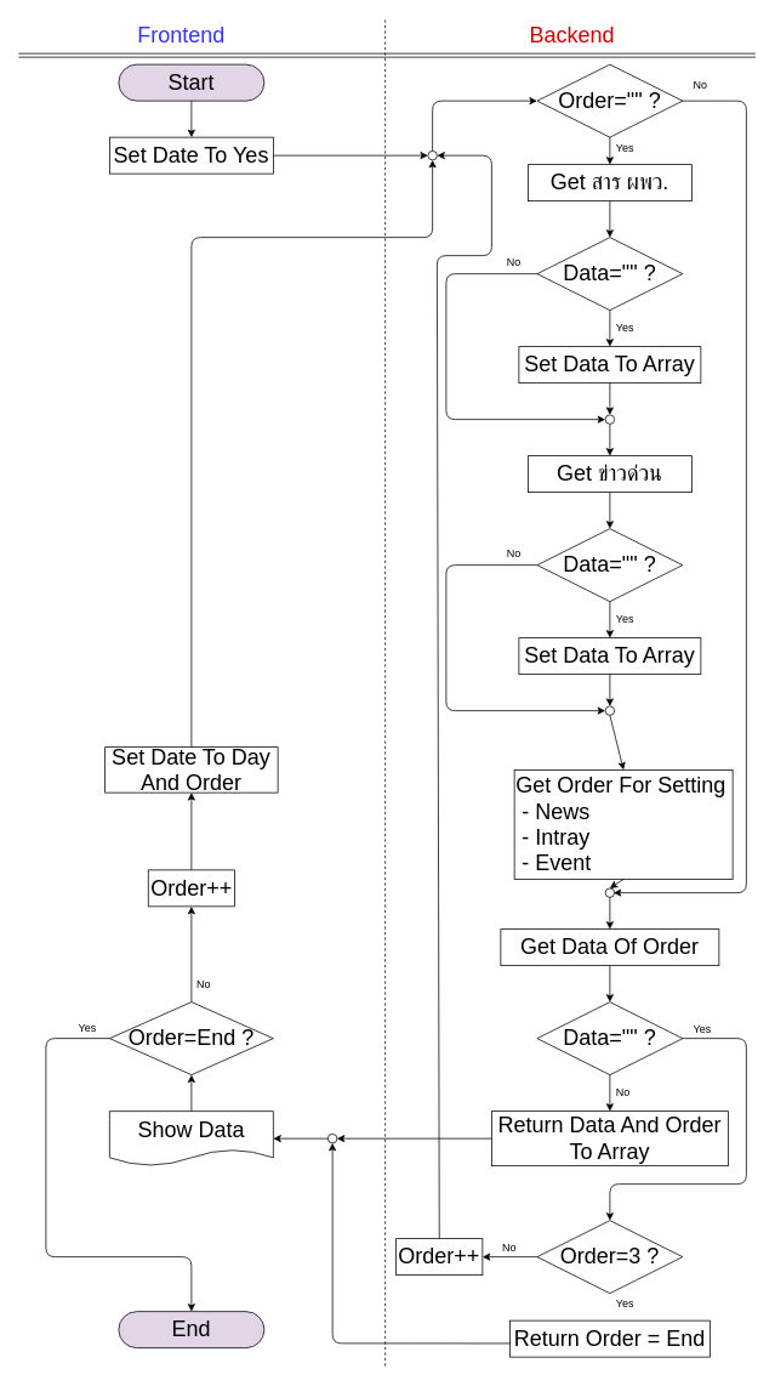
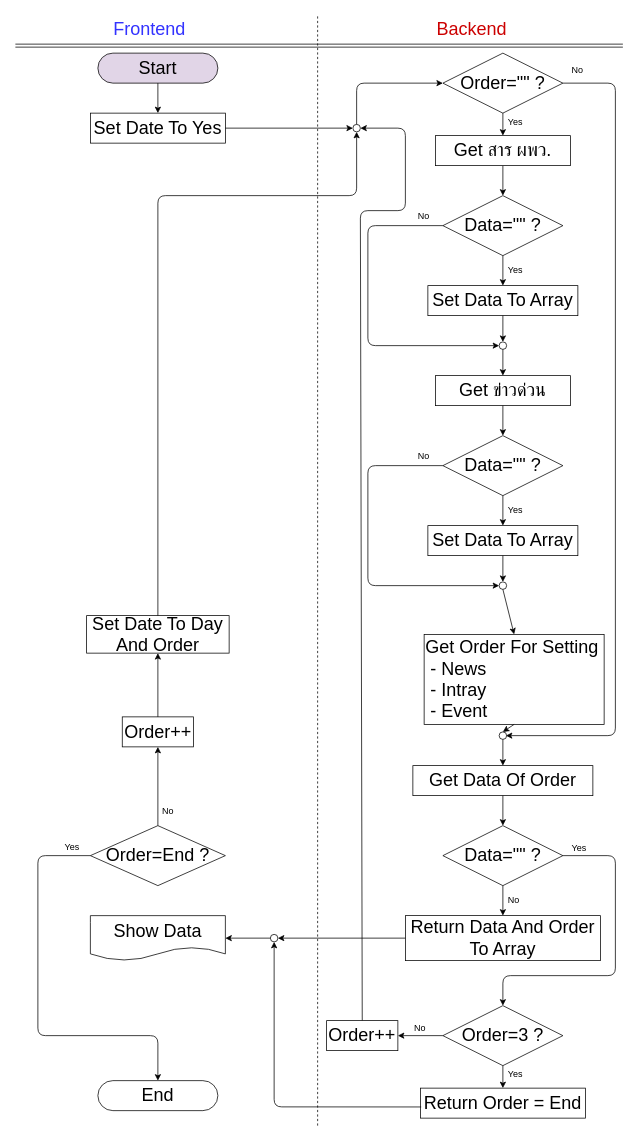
  <mxCell id="0" />
  <mxCell id="1" parent="0" />
  <mxCell id="2" value="&lt;font style=&quot;font-size: 24px&quot;&gt;Start&lt;/font&gt;" style="rounded=1;whiteSpace=wrap;html=1;arcSize=50;fillColor=#e1d5e7;" parent="1" vertex="1"><mxGeometry x="130" y="70" width="160" height="40" as="geometry" /></mxCell>
  <mxCell id="3" value="" style="endArrow=none;dashed=1;html=1;" parent="1" edge="1"><mxGeometry width="50" height="50" relative="1" as="geometry"><mxPoint x="423" y="1500" as="sourcePoint" /><mxPoint x="423" as="targetPoint" y="20" /></mxGeometry></mxCell>
  <mxCell id="4" value="" style="shape=link;html=1;" parent="1" edge="1"><mxGeometry width="50" height="50" relative="1" as="geometry"><mxPoint x="20" y="60" as="sourcePoint" /><mxPoint x="830" y="60" as="targetPoint" /></mxGeometry></mxCell>
  <mxCell id="5" value="&lt;font style=&quot;font-size: 24px&quot;&gt;Frontend&lt;/font&gt;" style="text;html=1;resizable=0;points=[];autosize=1;align=left;verticalAlign=top;spacingTop=-4;fontColor=#3333FF;" parent="1" vertex="1"><mxGeometry x="149" y="21" width="110" height="20" as="geometry" /></mxCell>
  <mxCell id="6" value="&lt;font style=&quot;font-size: 24px&quot;&gt;Backend&lt;/font&gt;" style="text;html=1;resizable=0;points=[];autosize=1;align=left;verticalAlign=top;spacingTop=-4;fontColor=#CC0000;" parent="1" vertex="1"><mxGeometry x="580" y="21" width="110" height="20" as="geometry" /></mxCell>
  <mxCell id="7" value="" style="endArrow=classic;html=1;fontColor=#000000;exitX=0.5;exitY=1;exitDx=0;exitDy=0;entryX=0.5;entryY=0;entryDx=0;entryDy=0;" parent="1" source="2" edge="1"><mxGeometry width="50" height="50" relative="1" as="geometry"><mxPoint x="330" y="175" as="sourcePoint" /><mxPoint x="210" y="150" as="targetPoint" /></mxGeometry></mxCell>
  <mxCell id="8" value="&lt;font style=&quot;font-size: 24px&quot;&gt;Set Date To Yes&lt;/font&gt;" style="rounded=0;whiteSpace=wrap;html=1;fontColor=#000000;" parent="1" vertex="1"><mxGeometry x="120" y="150" width="180" height="40" as="geometry" /></mxCell>
  <mxCell id="9" value="" style="endArrow=classic;html=1;fontColor=#000000;exitX=1;exitY=0.5;exitDx=0;exitDy=0;" parent="1" source="8" edge="1"><mxGeometry width="50" height="50" relative="1" as="geometry"><mxPoint x="340" y="180" as="sourcePoint" /><mxPoint x="470" y="170" as="targetPoint" /></mxGeometry></mxCell>
  <mxCell id="10" value="&lt;font style=&quot;font-size: 24px&quot;&gt;Set Data To Array&lt;/font&gt;" style="rounded=0;whiteSpace=wrap;html=1;fontColor=#000000;" parent="1" vertex="1"><mxGeometry x="570" y="380" width="200" height="40" as="geometry" /></mxCell>
  <mxCell id="11" value="&lt;font style=&quot;font-size: 24px&quot;&gt;Data=&quot;&quot; ?&lt;/font&gt;" style="rhombus;whiteSpace=wrap;html=1;fontColor=#000000;" parent="1" vertex="1"><mxGeometry x="590" y="260" width="160" height="80" as="geometry" /></mxCell>
  <mxCell id="12" value="" style="endArrow=classic;html=1;fontColor=#000000;exitX=0.5;exitY=1;exitDx=0;exitDy=0;entryX=0.5;entryY=0;entryDx=0;entryDy=0;" parent="1" source="13" target="11" edge="1"><mxGeometry width="50" height="50" relative="1" as="geometry"><mxPoint x="490" y="280" as="sourcePoint" /><mxPoint x="540" y="230" as="targetPoint" /></mxGeometry></mxCell>
  <mxCell id="13" value="&lt;font style=&quot;font-size: 24px&quot;&gt;Get สาร ผพว.&lt;/font&gt;" style="rounded=0;whiteSpace=wrap;html=1;fontColor=#000000;" parent="1" vertex="1"><mxGeometry x="580" y="180" width="180" height="40" as="geometry" /></mxCell>
  <mxCell id="14" value="" style="endArrow=classic;html=1;fontColor=#000000;exitX=0.5;exitY=1;exitDx=0;exitDy=0;" parent="1" source="11" target="10" edge="1"><mxGeometry width="50" height="50" relative="1" as="geometry"><mxPoint x="460" y="350" as="sourcePoint" /><mxPoint x="510" y="300" as="targetPoint" /></mxGeometry></mxCell>
  <mxCell id="15" value="&lt;font style=&quot;font-size: 24px&quot;&gt;Get ข่าวด่วน&lt;/font&gt;" style="rounded=0;whiteSpace=wrap;html=1;fontColor=#000000;" parent="1" vertex="1"><mxGeometry x="580" y="500" width="180" height="40" as="geometry" /></mxCell>
  <mxCell id="16" value="" style="endArrow=classic;html=1;fontColor=#000000;exitX=0.5;exitY=1;exitDx=0;exitDy=0;entryX=0.5;entryY=0;entryDx=0;entryDy=0;" parent="1" source="10" target="17" edge="1"><mxGeometry width="50" height="50" relative="1" as="geometry"><mxPoint x="680" y="350" as="sourcePoint" /><mxPoint x="670" y="460" as="targetPoint" /></mxGeometry></mxCell>
  <mxCell id="17" value="" style="ellipse;whiteSpace=wrap;html=1;aspect=fixed;fontColor=#000000;" parent="1" vertex="1"><mxGeometry x="665" y="455" width="10" height="10" as="geometry" /></mxCell>
  <mxCell id="18" value="" style="endArrow=classic;html=1;fontColor=#000000;exitX=0;exitY=0.5;exitDx=0;exitDy=0;entryX=0;entryY=0.5;entryDx=0;entryDy=0;" parent="1" source="11" target="17" edge="1"><mxGeometry width="50" height="50" relative="1" as="geometry"><mxPoint x="490" y="530" as="sourcePoint" /><mxPoint x="540" y="480" as="targetPoint" /><Array as="points"><mxPoint x="490" y="300" /><mxPoint x="490" y="460" /></Array></mxGeometry></mxCell>
  <mxCell id="19" value="Yes" style="text;html=1;resizable=0;points=[];autosize=1;align=left;verticalAlign=top;spacingTop=-4;fontColor=#000000;" parent="1" vertex="1"><mxGeometry x="675" y="350" width="40" height="20" as="geometry" /></mxCell>
  <mxCell id="20" value="No" style="text;html=1;resizable=0;points=[];autosize=1;align=left;verticalAlign=top;spacingTop=-4;fontColor=#000000;" parent="1" vertex="1"><mxGeometry x="555" y="277" width="30" height="20" as="geometry" /></mxCell>
  <mxCell id="21" value="" style="endArrow=classic;html=1;fontColor=#000000;entryX=0.5;entryY=0;entryDx=0;entryDy=0;" parent="1" target="15" edge="1"><mxGeometry width="50" height="50" relative="1" as="geometry"><mxPoint x="670" y="465" as="sourcePoint" /><mxPoint x="680" y="465" as="targetPoint" /></mxGeometry></mxCell>
  <mxCell id="22" value="&lt;font style=&quot;font-size: 24px&quot;&gt;Set Data To Array&lt;/font&gt;" style="rounded=0;whiteSpace=wrap;html=1;fontColor=#000000;" parent="1" vertex="1"><mxGeometry x="570" y="700" width="200" height="40" as="geometry" /></mxCell>
  <mxCell id="23" value="&lt;font style=&quot;font-size: 24px&quot;&gt;Data=&quot;&quot; ?&lt;/font&gt;" style="rhombus;whiteSpace=wrap;html=1;fontColor=#000000;" parent="1" vertex="1"><mxGeometry x="590" y="580" width="160" height="80" as="geometry" /></mxCell>
  <mxCell id="24" value="" style="endArrow=classic;html=1;fontColor=#000000;exitX=0.5;exitY=1;exitDx=0;exitDy=0;entryX=0.5;entryY=0;entryDx=0;entryDy=0;" parent="1" target="23" edge="1"><mxGeometry width="50" height="50" relative="1" as="geometry"><mxPoint x="670" y="540" as="sourcePoint" /><mxPoint x="540" y="550" as="targetPoint" /></mxGeometry></mxCell>
  <mxCell id="25" value="" style="endArrow=classic;html=1;fontColor=#000000;exitX=0.5;exitY=1;exitDx=0;exitDy=0;" parent="1" source="23" target="22" edge="1"><mxGeometry width="50" height="50" relative="1" as="geometry"><mxPoint x="460" y="670" as="sourcePoint" /><mxPoint x="510" y="620" as="targetPoint" /></mxGeometry></mxCell>
  <mxCell id="26" value="&lt;font style=&quot;font-size: 24px&quot;&gt;Get Order For Setting&lt;br&gt;&amp;nbsp;- News&lt;br&gt;&amp;nbsp;- Intray&lt;br&gt;&amp;nbsp;- Event&lt;br&gt;&lt;/font&gt;" style="rounded=0;whiteSpace=wrap;html=1;fontColor=#000000;align=left;" parent="1" vertex="1"><mxGeometry x="565" y="845" width="240" height="120" as="geometry" /></mxCell>
  <mxCell id="27" value="" style="endArrow=classic;html=1;fontColor=#000000;exitX=0.5;exitY=1;exitDx=0;exitDy=0;entryX=0.5;entryY=0;entryDx=0;entryDy=0;" parent="1" source="22" target="28" edge="1"><mxGeometry width="50" height="50" relative="1" as="geometry"><mxPoint x="680" y="670" as="sourcePoint" /><mxPoint x="670" y="780" as="targetPoint" /></mxGeometry></mxCell>
  <mxCell id="28" value="" style="ellipse;whiteSpace=wrap;html=1;aspect=fixed;fontColor=#000000;" parent="1" vertex="1"><mxGeometry x="665" y="775" width="10" height="10" as="geometry" /></mxCell>
  <mxCell id="29" value="" style="endArrow=classic;html=1;fontColor=#000000;exitX=0;exitY=0.5;exitDx=0;exitDy=0;entryX=0;entryY=0.5;entryDx=0;entryDy=0;" parent="1" source="23" target="28" edge="1"><mxGeometry width="50" height="50" relative="1" as="geometry"><mxPoint x="490" y="850" as="sourcePoint" /><mxPoint x="540" y="800" as="targetPoint" /><Array as="points"><mxPoint x="490" y="620" /><mxPoint x="490" y="780" /></Array></mxGeometry></mxCell>
  <mxCell id="30" value="Yes" style="text;html=1;resizable=0;points=[];autosize=1;align=left;verticalAlign=top;spacingTop=-4;fontColor=#000000;" parent="1" vertex="1"><mxGeometry x="675" y="670" width="40" height="20" as="geometry" /></mxCell>
  <mxCell id="31" value="No" style="text;html=1;resizable=0;points=[];autosize=1;align=left;verticalAlign=top;spacingTop=-4;fontColor=#000000;" parent="1" vertex="1"><mxGeometry x="555" y="597" width="30" height="20" as="geometry" /></mxCell>
  <mxCell id="32" value="" style="endArrow=classic;html=1;fontColor=#000000;entryX=0.5;entryY=0;entryDx=0;entryDy=0;" parent="1" target="26" edge="1"><mxGeometry width="50" height="50" relative="1" as="geometry"><mxPoint x="670" y="785" as="sourcePoint" /><mxPoint x="680" y="785" as="targetPoint" /></mxGeometry></mxCell>
  <mxCell id="33" value="&lt;font style=&quot;font-size: 24px&quot;&gt;Get Data Of Order&lt;/font&gt;" style="rounded=0;whiteSpace=wrap;html=1;fontColor=#000000;" parent="1" vertex="1"><mxGeometry x="550" y="1020" width="240" height="40" as="geometry" /></mxCell>
  <mxCell id="34" value="" style="endArrow=classic;html=1;fontColor=#000000;exitX=0.5;exitY=1;exitDx=0;exitDy=0;entryX=0.5;entryY=0;entryDx=0;entryDy=0;" parent="1" source="26" target="50" edge="1"><mxGeometry width="50" height="50" relative="1" as="geometry"><mxPoint x="680" y="430" as="sourcePoint" /><mxPoint x="670" y="970" as="targetPoint" /></mxGeometry></mxCell>
  <mxCell id="35" value="&lt;font style=&quot;font-size: 24px&quot;&gt;Return Data And Order &lt;br&gt;To Array&lt;/font&gt;" style="rounded=0;whiteSpace=wrap;html=1;fontColor=#000000;" parent="1" vertex="1"><mxGeometry x="540" y="1220" width="260" height="60" as="geometry" /></mxCell>
  <mxCell id="36" value="&lt;font style=&quot;font-size: 24px&quot;&gt;Data=&quot;&quot; ?&lt;/font&gt;" style="rhombus;whiteSpace=wrap;html=1;fontColor=#000000;" parent="1" vertex="1"><mxGeometry x="590" y="1100" width="160" height="80" as="geometry" /></mxCell>
  <mxCell id="37" value="" style="endArrow=classic;html=1;fontColor=#000000;exitX=0.5;exitY=1;exitDx=0;exitDy=0;entryX=0.5;entryY=0;entryDx=0;entryDy=0;" parent="1" target="36" edge="1"><mxGeometry width="50" height="50" relative="1" as="geometry"><mxPoint x="670" y="1060" as="sourcePoint" /><mxPoint x="540" y="1070" as="targetPoint" /></mxGeometry></mxCell>
  <mxCell id="38" value="" style="endArrow=classic;html=1;fontColor=#000000;exitX=0.5;exitY=1;exitDx=0;exitDy=0;" parent="1" source="36" target="35" edge="1"><mxGeometry width="50" height="50" relative="1" as="geometry"><mxPoint x="460" y="1190" as="sourcePoint" /><mxPoint x="510" y="1140" as="targetPoint" /></mxGeometry></mxCell>
  <mxCell id="39" value="No" style="text;html=1;resizable=0;points=[];autosize=1;align=left;verticalAlign=top;spacingTop=-4;fontColor=#000000;" parent="1" vertex="1"><mxGeometry x="675" y="1190" width="30" height="20" as="geometry" /></mxCell>
  <mxCell id="40" value="&lt;font style=&quot;font-size: 24px&quot;&gt;Show Data&lt;/font&gt;" style="shape=document;whiteSpace=wrap;html=1;boundedLbl=1;fontColor=#000000;" parent="1" vertex="1"><mxGeometry x="120" y="1220" width="180" height="60" as="geometry" /></mxCell>
  <mxCell id="41" value="" style="endArrow=classic;html=1;fontColor=#000000;exitX=0;exitY=0.5;exitDx=0;exitDy=0;" parent="1" source="35" edge="1"><mxGeometry width="50" height="50" relative="1" as="geometry"><mxPoint x="20" y="1410" as="sourcePoint" /><mxPoint x="370" y="1250" as="targetPoint" /></mxGeometry></mxCell>
  <mxCell id="42" value="&lt;font style=&quot;font-size: 24px&quot;&gt;Order=&quot;&quot; ?&lt;/font&gt;" style="rhombus;whiteSpace=wrap;html=1;fontColor=#000000;" parent="1" vertex="1"><mxGeometry x="590" y="70" width="160" height="80" as="geometry" /></mxCell>
  <mxCell id="43" value="&lt;font style=&quot;font-size: 24px&quot;&gt;Set Date To Day And Order&lt;/font&gt;" style="rounded=0;whiteSpace=wrap;html=1;fontColor=#000000;" parent="1" vertex="1"><mxGeometry x="115" y="820" width="190" height="50" as="geometry" /></mxCell>
- <mxCell id="44" value="" style="endArrow=classic;html=1;fontColor=#000000;exitX=0.5;exitY=0;exitDx=0;exitDy=0;entryX=0.5;entryY=1;entryDx=0;entryDy=0;" parent="1" source="40" target="67" edge="1"><mxGeometry width="50" height="50" relative="1" as="geometry"><mxPoint x="50" y="1127" as="sourcePoint" /><mxPoint x="100" y="1077" as="targetPoint" /></mxGeometry></mxCell>
  <mxCell id="45" value="" style="ellipse;whiteSpace=wrap;html=1;aspect=fixed;fontColor=#000000;" parent="1" vertex="1"><mxGeometry x="470" y="165" width="10" height="10" as="geometry" /></mxCell>
  <mxCell id="46" value="" style="endArrow=classic;html=1;fontColor=#000000;exitX=0.5;exitY=0;exitDx=0;exitDy=0;entryX=0.5;entryY=1;entryDx=0;entryDy=0;" parent="1" source="43" target="45" edge="1"><mxGeometry width="50" height="50" relative="1" as="geometry"><mxPoint x="185" y="990" as="sourcePoint" /><mxPoint x="235" y="940" as="targetPoint" /><Array as="points"><mxPoint x="210" y="260" /><mxPoint x="475" y="260" /></Array></mxGeometry></mxCell>
  <mxCell id="47" value="" style="endArrow=classic;html=1;fontColor=#000000;exitX=0.5;exitY=0;exitDx=0;exitDy=0;entryX=0;entryY=0.5;entryDx=0;entryDy=0;" parent="1" source="45" target="42" edge="1"><mxGeometry width="50" height="50" relative="1" as="geometry"><mxPoint x="475" y="125" as="sourcePoint" /><mxPoint x="525" y="75" as="targetPoint" /><Array as="points"><mxPoint x="475" y="110" /></Array></mxGeometry></mxCell>
  <mxCell id="48" value="" style="endArrow=classic;html=1;fontColor=#000000;exitX=0.5;exitY=1;exitDx=0;exitDy=0;" parent="1" source="42" edge="1"><mxGeometry width="50" height="50" relative="1" as="geometry"><mxPoint x="680" y="230" as="sourcePoint" /><mxPoint x="670" y="180" as="targetPoint" /></mxGeometry></mxCell>
  <mxCell id="49" value="Yes" style="text;html=1;resizable=0;points=[];autosize=1;align=left;verticalAlign=top;spacingTop=-4;fontColor=#000000;" parent="1" vertex="1"><mxGeometry x="675" y="152" width="40" height="20" as="geometry" /></mxCell>
  <mxCell id="50" value="" style="ellipse;whiteSpace=wrap;html=1;aspect=fixed;fontColor=#000000;" parent="1" vertex="1"><mxGeometry x="665" y="975" width="10" height="10" as="geometry" /></mxCell>
  <mxCell id="51" value="" style="endArrow=classic;html=1;fontColor=#000000;exitX=0.5;exitY=1;exitDx=0;exitDy=0;entryX=0.5;entryY=0;entryDx=0;entryDy=0;" parent="1" source="50" target="33" edge="1"><mxGeometry width="50" height="50" relative="1" as="geometry"><mxPoint x="680" y="950" as="sourcePoint" /><mxPoint x="680" y="985" as="targetPoint" /></mxGeometry></mxCell>
  <mxCell id="52" value="" style="endArrow=classic;html=1;fontColor=#000000;exitX=1;exitY=0.5;exitDx=0;exitDy=0;" parent="1" source="42" edge="1"><mxGeometry width="50" height="50" relative="1" as="geometry"><mxPoint x="775" y="187" as="sourcePoint" /><mxPoint x="674" y="980" as="targetPoint" /><Array as="points"><mxPoint x="820" y="110" /><mxPoint x="820" y="980" /></Array></mxGeometry></mxCell>
  <mxCell id="53" value="No" style="text;html=1;resizable=0;points=[];autosize=1;align=left;verticalAlign=top;spacingTop=-4;fontColor=#000000;" parent="1" vertex="1"><mxGeometry x="760" y="83" width="30" height="20" as="geometry" /></mxCell>
  <mxCell id="54" value="" style="endArrow=classic;html=1;fontColor=#000000;exitX=0.5;exitY=0;exitDx=0;exitDy=0;" parent="1" source="58" edge="1"><mxGeometry width="50" height="50" relative="1" as="geometry"><mxPoint x="465" y="985" as="sourcePoint" /><mxPoint x="480" y="170" as="targetPoint" /><Array as="points"><mxPoint x="480" y="280" /><mxPoint x="540" y="280" /><mxPoint x="540" y="170" /></Array></mxGeometry></mxCell>
  <mxCell id="55" value="Yes" style="text;html=1;resizable=0;points=[];autosize=1;align=left;verticalAlign=top;spacingTop=-4;fontColor=#000000;" parent="1" vertex="1"><mxGeometry x="760" y="1120" width="40" height="20" as="geometry" /></mxCell>
  <mxCell id="56" value="" style="endArrow=classic;html=1;fontColor=#000000;exitX=1;exitY=0.5;exitDx=0;exitDy=0;entryX=0.5;entryY=0;entryDx=0;entryDy=0;" parent="1" source="36" target="57" edge="1"><mxGeometry width="50" height="50" relative="1" as="geometry"><mxPoint x="440" y="1123" as="sourcePoint" /><mxPoint x="520" y="1005.48" as="targetPoint" /><Array as="points"><mxPoint x="820" y="1140" /><mxPoint x="820" y="1300" /><mxPoint x="670" y="1300" /></Array></mxGeometry></mxCell>
  <mxCell id="57" value="&lt;font style=&quot;font-size: 24px&quot;&gt;Order=3 ?&lt;/font&gt;" style="rhombus;whiteSpace=wrap;html=1;fontColor=#000000;" parent="1" vertex="1"><mxGeometry x="590" y="1340" width="160" height="80" as="geometry" /></mxCell>
  <mxCell id="58" value="&lt;font style=&quot;font-size: 24px&quot;&gt;Order++&lt;/font&gt;" style="rounded=0;whiteSpace=wrap;html=1;fontColor=#000000;" parent="1" vertex="1"><mxGeometry x="435" y="1360" width="95" height="40" as="geometry" /></mxCell>
  <mxCell id="59" value="" style="endArrow=classic;html=1;fontColor=#000000;exitX=0;exitY=0.5;exitDx=0;exitDy=0;entryX=1;entryY=0.5;entryDx=0;entryDy=0;" parent="1" source="57" target="58" edge="1"><mxGeometry width="50" height="50" relative="1" as="geometry"><mxPoint x="20" y="1490" as="sourcePoint" /><mxPoint x="70" y="1440" as="targetPoint" /></mxGeometry></mxCell>
  <mxCell id="60" value="No" style="text;html=1;resizable=0;points=[];autosize=1;align=left;verticalAlign=top;spacingTop=-4;fontColor=#000000;" parent="1" vertex="1"><mxGeometry x="550" y="1360" width="30" height="20" as="geometry" /></mxCell>
  <mxCell id="61" value="&lt;font style=&quot;font-size: 24px&quot;&gt;Return Order = End&lt;/font&gt;" style="rounded=0;whiteSpace=wrap;html=1;fontColor=#000000;" parent="1" vertex="1"><mxGeometry x="560" y="1450" width="220" height="40" as="geometry" /></mxCell>
+ <mxCell id="62" value="" style="endArrow=classic;html=1;fontColor=#000000;exitX=0.5;exitY=1;exitDx=0;exitDy=0;entryX=0.5;entryY=0;entryDx=0;entryDy=0;" parent="1" source="57" target="61" edge="1"><mxGeometry width="50" height="50" relative="1" as="geometry"><mxPoint x="20" y="1560" as="sourcePoint" /><mxPoint x="70" y="1510" as="targetPoint" /></mxGeometry></mxCell>
  <mxCell id="63" value="" style="ellipse;whiteSpace=wrap;html=1;aspect=fixed;fontColor=#000000;" parent="1" vertex="1"><mxGeometry x="360" y="1245" width="10" height="10" as="geometry" /></mxCell>
  <mxCell id="64" value="" style="endArrow=classic;html=1;fontColor=#000000;exitX=0.005;exitY=0.628;exitDx=0;exitDy=0;exitPerimeter=0;entryX=0.5;entryY=1;entryDx=0;entryDy=0;" parent="1" source="61" target="63" edge="1"><mxGeometry width="50" height="50" relative="1" as="geometry"><mxPoint x="20" y="1560" as="sourcePoint" /><mxPoint x="70" y="1510" as="targetPoint" /><Array as="points"><mxPoint x="365" y="1475" /></Array></mxGeometry></mxCell>
  <mxCell id="65" value="" style="endArrow=classic;html=1;fontColor=#000000;exitX=0;exitY=0.5;exitDx=0;exitDy=0;entryX=1;entryY=0.5;entryDx=0;entryDy=0;" parent="1" source="63" target="40" edge="1"><mxGeometry width="50" height="50" relative="1" as="geometry"><mxPoint x="350" y="1250" as="sourcePoint" /><mxPoint x="70" y="1520" as="targetPoint" /></mxGeometry></mxCell>
  <mxCell id="66" value="Yes" style="text;html=1;resizable=0;points=[];autosize=1;align=left;verticalAlign=top;spacingTop=-4;fontColor=#000000;" parent="1" vertex="1"><mxGeometry x="675" y="1422" width="40" height="20" as="geometry" /></mxCell>
  <mxCell id="67" value="&lt;font style=&quot;font-size: 24px&quot;&gt;Order=End ?&lt;/font&gt;" style="rhombus;whiteSpace=wrap;html=1;fontColor=#000000;" parent="1" vertex="1"><mxGeometry x="120" y="1100" width="180" height="80" as="geometry" /></mxCell>
  <mxCell id="68" value="" style="endArrow=classic;html=1;fontColor=#000000;exitX=0.5;exitY=0;exitDx=0;exitDy=0;entryX=0.5;entryY=1;entryDx=0;entryDy=0;" parent="1" source="67" target="73" edge="1"><mxGeometry width="50" height="50" relative="1" as="geometry"><mxPoint x="220" y="1230" as="sourcePoint" /><mxPoint x="220" y="1190" as="targetPoint" /></mxGeometry></mxCell>
  <mxCell id="69" value="No" style="text;html=1;resizable=0;points=[];autosize=1;align=left;verticalAlign=top;spacingTop=-4;fontColor=#000000;" parent="1" vertex="1"><mxGeometry x="214" y="1071" width="30" height="20" as="geometry" /></mxCell>
- <mxCell id="70" value="&lt;font style=&quot;font-size: 24px&quot;&gt;End&lt;/font&gt;" style="rounded=1;whiteSpace=wrap;html=1;arcSize=50;fillColor=#e1d5e7;" parent="1" vertex="1"><mxGeometry x="130" y="1440" width="160" height="40" as="geometry" /></mxCell>
+ <mxCell id="70" value="&lt;font style=&quot;font-size: 24px&quot;&gt;End&lt;/font&gt;" style="rounded=1;whiteSpace=wrap;html=1;arcSize=50;" parent="1" vertex="1"><mxGeometry x="130" y="1440" width="160" height="40" as="geometry" /></mxCell>
  <mxCell id="71" value="" style="endArrow=classic;html=1;fontColor=#000000;exitX=0;exitY=0.5;exitDx=0;exitDy=0;entryX=0.5;entryY=0;entryDx=0;entryDy=0;" parent="1" source="67" target="70" edge="1"><mxGeometry width="50" height="50" relative="1" as="geometry"><mxPoint x="20" y="1295" as="sourcePoint" /><mxPoint x="70" y="1245" as="targetPoint" /><Array as="points"><mxPoint x="50" y="1140" /><mxPoint x="50" y="1380" /><mxPoint x="210" y="1380" /></Array></mxGeometry></mxCell>
  <mxCell id="72" value="Yes" style="text;html=1;resizable=0;points=[];autosize=1;align=left;verticalAlign=top;spacingTop=-4;fontColor=#000000;" parent="1" vertex="1"><mxGeometry x="84" y="1119" width="40" height="20" as="geometry" /></mxCell>
  <mxCell id="73" value="&lt;font style=&quot;font-size: 24px&quot;&gt;Order++&lt;/font&gt;" style="rounded=0;whiteSpace=wrap;html=1;fontColor=#000000;" vertex="1" parent="1"><mxGeometry x="162.5" y="955" width="95" height="40" as="geometry" /></mxCell>
  <mxCell id="74" value="" style="endArrow=classic;html=1;fontColor=#000000;exitX=0.5;exitY=0;exitDx=0;exitDy=0;entryX=0.5;entryY=1;entryDx=0;entryDy=0;" edge="1" parent="1" source="73" target="43"><mxGeometry width="50" height="50" relative="1" as="geometry"><mxPoint x="34" y="940" as="sourcePoint" /><mxPoint x="84" y="890" as="targetPoint" /></mxGeometry></mxCell>
